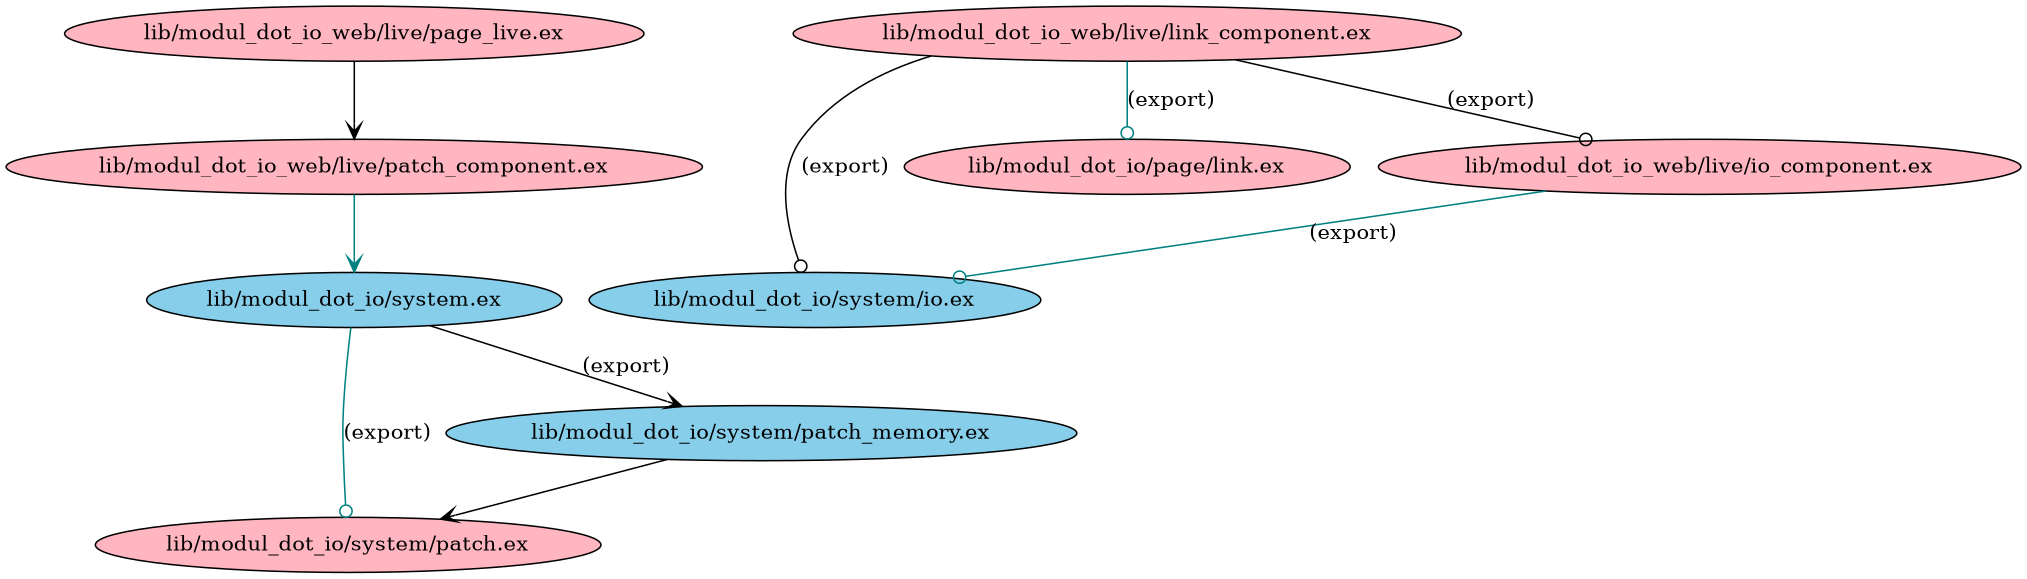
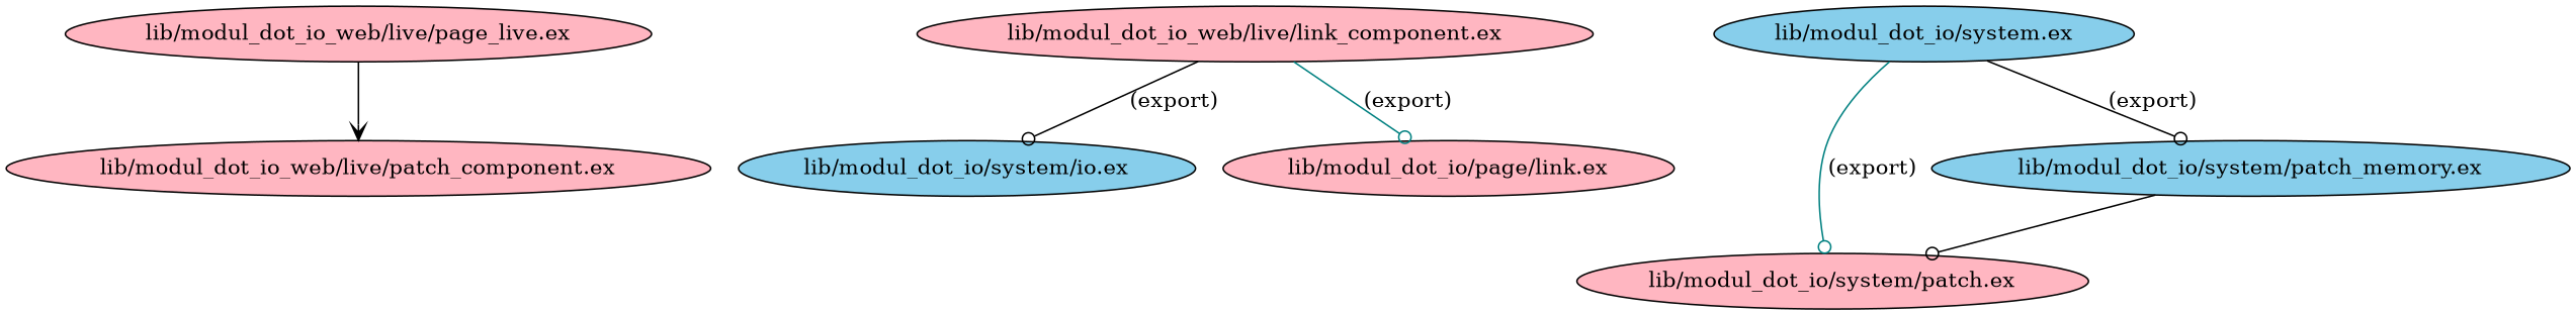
  digraph {
    node [fillcolor=lightpink style=filled]
    edge [arrowhead=odot color=black]
    "lib/modul_dot_io_web/live/page_live.ex"
    "lib/modul_dot_io_web/live/patch_component.ex"
    "lib/modul_dot_io_web/live/link_component.ex"
    "lib/modul_dot_io/system/io.ex" [fillcolor=skyblue]
    n5 [label="lib/modul_dot_io/page/link.ex"]
-   "lib/modul_dot_io_web/live/io_component.ex"
    "lib/modul_dot_io/system.ex" [fillcolor=skyblue]
    "lib/modul_dot_io/system/patch.ex"
    "lib/modul_dot_io/system/patch_memory.ex" [fillcolor=skyblue]
    "lib/modul_dot_io_web/live/page_live.ex" -> "lib/modul_dot_io_web/live/patch_component.ex" [arrowhead=vee]
-   "lib/modul_dot_io_web/live/patch_component.ex" -> "lib/modul_dot_io/system.ex" [arrowhead=vee color=teal]
    "lib/modul_dot_io_web/live/link_component.ex" -> "lib/modul_dot_io/system/io.ex" [label="(export)"]
    "lib/modul_dot_io_web/live/link_component.ex" -> n5 [color=teal label="(export)"]
-   "lib/modul_dot_io_web/live/link_component.ex" -> "lib/modul_dot_io_web/live/io_component.ex" [label="(export)"]
-   "lib/modul_dot_io_web/live/io_component.ex" -> "lib/modul_dot_io/system/io.ex" [color=teal label="(export)"]
    "lib/modul_dot_io/system.ex" -> "lib/modul_dot_io/system/patch.ex" [color=teal label="(export)"]
-   "lib/modul_dot_io/system.ex" -> "lib/modul_dot_io/system/patch_memory.ex" [arrowhead=vee label="(export)"]
-   "lib/modul_dot_io/system/patch_memory.ex" -> "lib/modul_dot_io/system/patch.ex" [arrowhead=vee]
+   "lib/modul_dot_io/system.ex" -> "lib/modul_dot_io/system/patch_memory.ex" [label="(export)"]
+   "lib/modul_dot_io/system/patch_memory.ex" -> "lib/modul_dot_io/system/patch.ex"
  }
